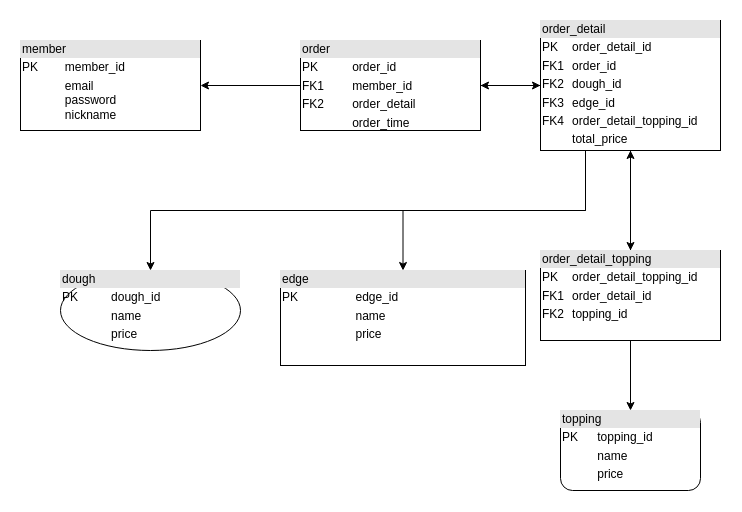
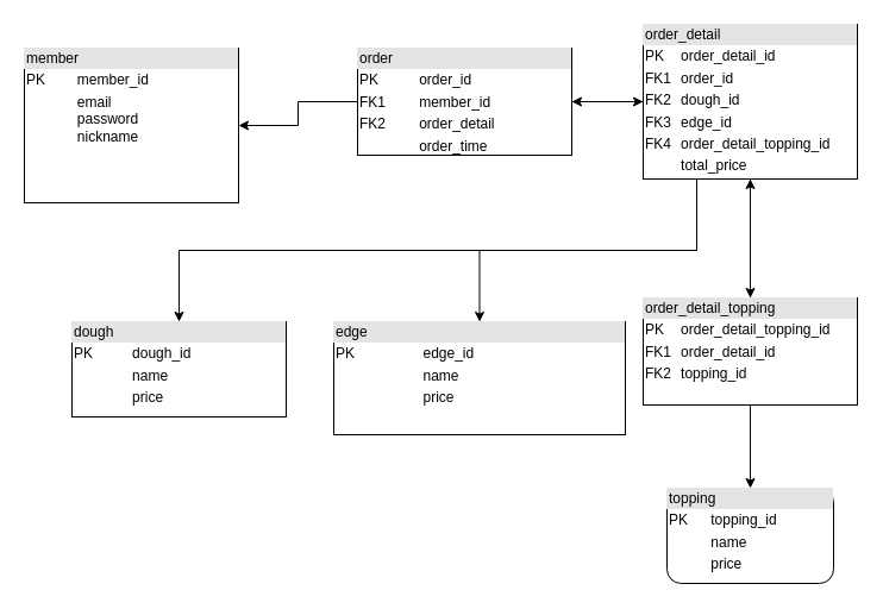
  <mxCell id="0" />
  <mxCell id="1" parent="0" />
- <mxCell id="2" value="&lt;div style=&quot;box-sizing:border-box;width:100%;background:#e4e4e4;padding:2px;&quot;&gt;member&lt;br&gt;&lt;/div&gt;&lt;table style=&quot;width:100%;font-size:1em;&quot; cellpadding=&quot;2&quot; cellspacing=&quot;0&quot;&gt;&lt;tbody&gt;&lt;tr&gt;&lt;td&gt;PK&lt;/td&gt;&lt;td&gt;member_id&lt;br&gt;&lt;/td&gt;&lt;/tr&gt;&lt;tr&gt;&lt;td&gt;&lt;/td&gt;&lt;td&gt;email&lt;br&gt;password&lt;br&gt;nickname&lt;br&gt;&lt;br&gt;&lt;/td&gt;&lt;/tr&gt;&lt;/tbody&gt;&lt;/table&gt;" style="verticalAlign=top;align=left;overflow=fill;html=1;whiteSpace=wrap;" vertex="1" parent="1"><mxGeometry x="20" y="40" width="180" height="90" as="geometry" /></mxCell>
+ <mxCell id="2" value="&lt;div style=&quot;box-sizing:border-box;width:100%;background:#e4e4e4;padding:2px;&quot;&gt;member&lt;br&gt;&lt;/div&gt;&lt;table style=&quot;width:100%;font-size:1em;&quot; cellpadding=&quot;2&quot; cellspacing=&quot;0&quot;&gt;&lt;tbody&gt;&lt;tr&gt;&lt;td&gt;PK&lt;/td&gt;&lt;td&gt;member_id&lt;br&gt;&lt;/td&gt;&lt;/tr&gt;&lt;tr&gt;&lt;td&gt;&lt;/td&gt;&lt;td&gt;email&lt;br&gt;password&lt;br&gt;nickname&lt;br&gt;&lt;br&gt;&lt;/td&gt;&lt;/tr&gt;&lt;/tbody&gt;&lt;/table&gt;" style="verticalAlign=top;align=left;overflow=fill;html=1;whiteSpace=wrap;" vertex="1" parent="1"><mxGeometry x="20" y="40" width="180" height="130" as="geometry" /></mxCell>
  <mxCell id="3" style="edgeStyle=orthogonalEdgeStyle;rounded=0;orthogonalLoop=1;jettySize=auto;html=1;exitX=0;exitY=0.5;exitDx=0;exitDy=0;entryX=1;entryY=0.5;entryDx=0;entryDy=0;" edge="1" parent="1" source="5" target="2"><mxGeometry relative="1" as="geometry" /></mxCell>
  <mxCell id="4" style="edgeStyle=orthogonalEdgeStyle;rounded=0;orthogonalLoop=1;jettySize=auto;html=1;exitX=1;exitY=0.5;exitDx=0;exitDy=0;entryX=0;entryY=0.5;entryDx=0;entryDy=0;" edge="1" parent="1" source="5" target="10"><mxGeometry relative="1" as="geometry" /></mxCell>
  <mxCell id="5" value="&lt;div style=&quot;box-sizing:border-box;width:100%;background:#e4e4e4;padding:2px;&quot;&gt;order&lt;/div&gt;&lt;table style=&quot;width:100%;font-size:1em;&quot; cellpadding=&quot;2&quot; cellspacing=&quot;0&quot;&gt;&lt;tbody&gt;&lt;tr&gt;&lt;td&gt;PK&lt;/td&gt;&lt;td&gt;order_id&lt;/td&gt;&lt;/tr&gt;&lt;tr&gt;&lt;td&gt;FK1&lt;/td&gt;&lt;td&gt;member_id&lt;br&gt;&lt;/td&gt;&lt;/tr&gt;&lt;tr&gt;&lt;td&gt;FK2&lt;/td&gt;&lt;td&gt;order_detail&lt;/td&gt;&lt;/tr&gt;&lt;tr&gt;&lt;td&gt;&lt;/td&gt;&lt;td&gt;order_time&lt;br&gt;status&lt;/td&gt;&lt;/tr&gt;&lt;/tbody&gt;&lt;/table&gt;" style="verticalAlign=top;align=left;overflow=fill;html=1;whiteSpace=wrap;" vertex="1" parent="1"><mxGeometry x="300" y="40" width="180" height="90" as="geometry" /></mxCell>
  <mxCell id="6" style="edgeStyle=orthogonalEdgeStyle;rounded=0;orthogonalLoop=1;jettySize=auto;html=1;exitX=0;exitY=0.5;exitDx=0;exitDy=0;entryX=1;entryY=0.5;entryDx=0;entryDy=0;" edge="1" parent="1" source="10" target="5"><mxGeometry relative="1" as="geometry" /></mxCell>
  <mxCell id="7" style="edgeStyle=orthogonalEdgeStyle;rounded=0;orthogonalLoop=1;jettySize=auto;html=1;exitX=0.5;exitY=1;exitDx=0;exitDy=0;entryX=0.5;entryY=0;entryDx=0;entryDy=0;" edge="1" parent="1" source="10" target="16"><mxGeometry relative="1" as="geometry" /></mxCell>
  <mxCell id="8" style="edgeStyle=orthogonalEdgeStyle;rounded=0;orthogonalLoop=1;jettySize=auto;html=1;exitX=0.25;exitY=1;exitDx=0;exitDy=0;entryX=0.5;entryY=0;entryDx=0;entryDy=0;" edge="1" parent="1" source="10" target="12"><mxGeometry relative="1" as="geometry" /></mxCell>
  <mxCell id="9" style="edgeStyle=orthogonalEdgeStyle;rounded=0;orthogonalLoop=1;jettySize=auto;html=1;exitX=0.25;exitY=1;exitDx=0;exitDy=0;entryX=0.5;entryY=0;entryDx=0;entryDy=0;" edge="1" parent="1" source="10" target="11"><mxGeometry relative="1" as="geometry" /></mxCell>
  <mxCell id="10" value="&lt;div style=&quot;box-sizing:border-box;width:100%;background:#e4e4e4;padding:2px;&quot;&gt;order_detail&lt;/div&gt;&lt;table style=&quot;width:100%;font-size:1em;&quot; cellpadding=&quot;2&quot; cellspacing=&quot;0&quot;&gt;&lt;tbody&gt;&lt;tr&gt;&lt;td&gt;PK&lt;/td&gt;&lt;td&gt;order_detail_id&lt;/td&gt;&lt;/tr&gt;&lt;tr&gt;&lt;td&gt;FK1&lt;/td&gt;&lt;td&gt;order_id&lt;/td&gt;&lt;/tr&gt;&lt;tr&gt;&lt;td&gt;FK2&lt;/td&gt;&lt;td&gt;dough_id&lt;br&gt;&lt;/td&gt;&lt;/tr&gt;&lt;tr&gt;&lt;td&gt;FK3&lt;/td&gt;&lt;td&gt;edge_id&lt;/td&gt;&lt;/tr&gt;&lt;tr&gt;&lt;td&gt;FK4&lt;/td&gt;&lt;td&gt;order_detail_topping_id&lt;/td&gt;&lt;/tr&gt;&lt;tr&gt;&lt;td&gt;&lt;br&gt;&lt;/td&gt;&lt;td&gt;total_price&lt;/td&gt;&lt;/tr&gt;&lt;/tbody&gt;&lt;/table&gt;" style="verticalAlign=top;align=left;overflow=fill;html=1;whiteSpace=wrap;" vertex="1" parent="1"><mxGeometry x="540" y="20" width="180" height="130" as="geometry" /></mxCell>
- <mxCell id="11" value="&lt;div style=&quot;box-sizing:border-box;width:100%;background:#e4e4e4;padding:2px;&quot;&gt;dough&lt;/div&gt;&lt;table style=&quot;width:100%;font-size:1em;&quot; cellpadding=&quot;2&quot; cellspacing=&quot;0&quot;&gt;&lt;tbody&gt;&lt;tr&gt;&lt;td&gt;PK&lt;/td&gt;&lt;td&gt;dough_id&lt;/td&gt;&lt;/tr&gt;&lt;tr&gt;&lt;td&gt;&lt;/td&gt;&lt;td&gt;name&lt;/td&gt;&lt;/tr&gt;&lt;tr&gt;&lt;td&gt;&lt;br&gt;&lt;/td&gt;&lt;td&gt;price&lt;/td&gt;&lt;/tr&gt;&lt;/tbody&gt;&lt;/table&gt;" style="ellipse;verticalAlign=top;align=left;overflow=fill;html=1;whiteSpace=wrap;" vertex="1" parent="1"><mxGeometry x="60" y="270" width="180" height="80" as="geometry" /></mxCell>
+ <mxCell id="11" value="&lt;div style=&quot;box-sizing:border-box;width:100%;background:#e4e4e4;padding:2px;&quot;&gt;dough&lt;/div&gt;&lt;table style=&quot;width:100%;font-size:1em;&quot; cellpadding=&quot;2&quot; cellspacing=&quot;0&quot;&gt;&lt;tbody&gt;&lt;tr&gt;&lt;td&gt;PK&lt;/td&gt;&lt;td&gt;dough_id&lt;/td&gt;&lt;/tr&gt;&lt;tr&gt;&lt;td&gt;&lt;/td&gt;&lt;td&gt;name&lt;/td&gt;&lt;/tr&gt;&lt;tr&gt;&lt;td&gt;&lt;br&gt;&lt;/td&gt;&lt;td&gt;price&lt;/td&gt;&lt;/tr&gt;&lt;/tbody&gt;&lt;/table&gt;" style="verticalAlign=top;align=left;overflow=fill;html=1;whiteSpace=wrap;" vertex="1" parent="1"><mxGeometry x="60" y="270" width="180" height="80" as="geometry" /></mxCell>
  <mxCell id="12" value="&lt;div style=&quot;box-sizing:border-box;width:100%;background:#e4e4e4;padding:2px;&quot;&gt;edge&lt;/div&gt;&lt;table style=&quot;width:100%;font-size:1em;&quot; cellpadding=&quot;2&quot; cellspacing=&quot;0&quot;&gt;&lt;tbody&gt;&lt;tr&gt;&lt;td&gt;PK&lt;/td&gt;&lt;td&gt;edge_id&lt;/td&gt;&lt;/tr&gt;&lt;tr&gt;&lt;td&gt;&lt;/td&gt;&lt;td&gt;name&lt;/td&gt;&lt;/tr&gt;&lt;tr&gt;&lt;td&gt;&lt;br&gt;&lt;/td&gt;&lt;td&gt;price&lt;/td&gt;&lt;/tr&gt;&lt;/tbody&gt;&lt;/table&gt;" style="verticalAlign=top;align=left;overflow=fill;html=1;whiteSpace=wrap;" vertex="1" parent="1"><mxGeometry x="280" y="270" width="245" height="95" as="geometry" /></mxCell>
  <mxCell id="13" value="&lt;div style=&quot;box-sizing:border-box;width:100%;background:#e4e4e4;padding:2px;&quot;&gt;topping&lt;/div&gt;&lt;table style=&quot;width:100%;font-size:1em;&quot; cellpadding=&quot;2&quot; cellspacing=&quot;0&quot;&gt;&lt;tbody&gt;&lt;tr&gt;&lt;td&gt;PK&lt;/td&gt;&lt;td&gt;topping_id&lt;/td&gt;&lt;/tr&gt;&lt;tr&gt;&lt;td&gt;&lt;/td&gt;&lt;td&gt;name&lt;/td&gt;&lt;/tr&gt;&lt;tr&gt;&lt;td&gt;&lt;br&gt;&lt;/td&gt;&lt;td&gt;price&lt;/td&gt;&lt;/tr&gt;&lt;/tbody&gt;&lt;/table&gt;" style="verticalAlign=top;align=left;overflow=fill;html=1;whiteSpace=wrap;rounded=1;" vertex="1" parent="1"><mxGeometry x="560" y="410" width="140" height="80" as="geometry" /></mxCell>
  <mxCell id="14" style="edgeStyle=orthogonalEdgeStyle;rounded=0;orthogonalLoop=1;jettySize=auto;html=1;exitX=0.5;exitY=0;exitDx=0;exitDy=0;entryX=0.5;entryY=1;entryDx=0;entryDy=0;" edge="1" parent="1" source="16" target="10"><mxGeometry relative="1" as="geometry" /></mxCell>
  <mxCell id="15" style="edgeStyle=orthogonalEdgeStyle;rounded=0;orthogonalLoop=1;jettySize=auto;html=1;exitX=0.5;exitY=1;exitDx=0;exitDy=0;entryX=0.5;entryY=0;entryDx=0;entryDy=0;" edge="1" parent="1" source="16" target="13"><mxGeometry relative="1" as="geometry" /></mxCell>
  <mxCell id="16" value="&lt;div style=&quot;box-sizing:border-box;width:100%;background:#e4e4e4;padding:2px;&quot;&gt;order_detail_topping&lt;br&gt;&lt;/div&gt;&lt;table style=&quot;width:100%;font-size:1em;&quot; cellpadding=&quot;2&quot; cellspacing=&quot;0&quot;&gt;&lt;tbody&gt;&lt;tr&gt;&lt;td&gt;PK&lt;/td&gt;&lt;td&gt;order_detail_topping_id&lt;br&gt;&lt;/td&gt;&lt;/tr&gt;&lt;tr&gt;&lt;td&gt;FK1&lt;/td&gt;&lt;td&gt;order_detail_id&lt;br&gt;&lt;/td&gt;&lt;/tr&gt;&lt;tr&gt;&lt;td&gt;FK2&lt;/td&gt;&lt;td&gt;topping_id&lt;br&gt;&lt;/td&gt;&lt;/tr&gt;&lt;/tbody&gt;&lt;/table&gt;" style="verticalAlign=top;align=left;overflow=fill;html=1;whiteSpace=wrap;" vertex="1" parent="1"><mxGeometry x="540" y="250" width="180" height="90" as="geometry" /></mxCell>
